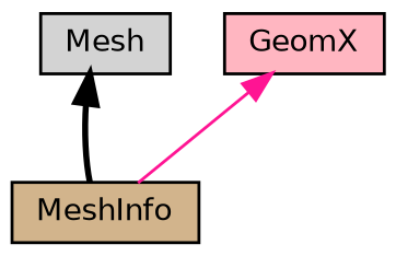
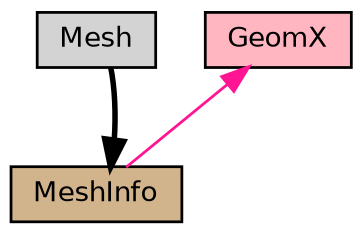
  digraph {
    node [color=black fontname=Helvetica fontsize=10 shape=record style=filled]
    edge [dir=back fontname=Helvetica fontsize=10 labelfontname=Helvetica labelfontsize=10]
    n1 [fillcolor=lightgrey fontcolor=black height=0.2 label=Mesh width=0.4]
    n2 [fillcolor=lightpink height=0.2 label=GeomX width=0.4]
    n3 [fillcolor=tan height=0.2 label=MeshInfo width=0.4]
    n2 -> n3 [color=deeppink style=solid]
-   n1 -> n3 [color=black style=bold]
+   n3 -> n1 [color=black style=bold]
  }
